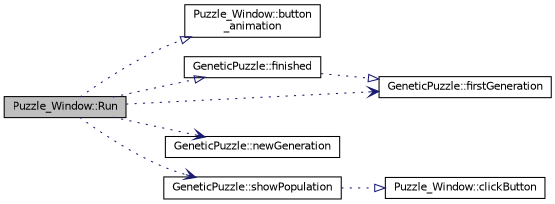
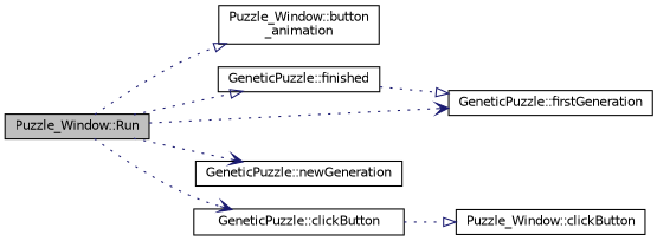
  digraph {
    rankdir=LR
    node [color=black fillcolor=white fontname=Helvetica fontsize=10 shape=record style=filled]
    edge [arrowhead=onormal color=midnightblue fontname=Helvetica fontsize=10 labelfontname=Helvetica labelfontsize=10 style=dotted]
    n1 [fillcolor=grey75 fontcolor=black height=0.2 label="Puzzle_Window::Run" width=0.4]
    n2 [height=0.2 label="Puzzle_Window::button\l_animation" width=0.4]
    n3 [height=0.2 label="GeneticPuzzle::finished" width=0.4]
    n4 [height=0.2 label="GeneticPuzzle::firstGeneration" width=0.4]
    n5 [height=0.2 label="GeneticPuzzle::newGeneration" width=0.4]
-   n6 [height=0.2 label="GeneticPuzzle::showPopulation" width=0.4]
+   n6 [height=0.2 label="GeneticPuzzle::clickButton" width=0.4]
    n7 [height=0.2 label="Puzzle_Window::clickButton" width=0.4]
    n1 -> n2
    n1 -> n3
    n1 -> n4 [arrowhead=vee]
    n1 -> n5 [arrowhead=vee]
    n1 -> n6 [arrowhead=vee]
    n3 -> n4
    n6 -> n7
  }
